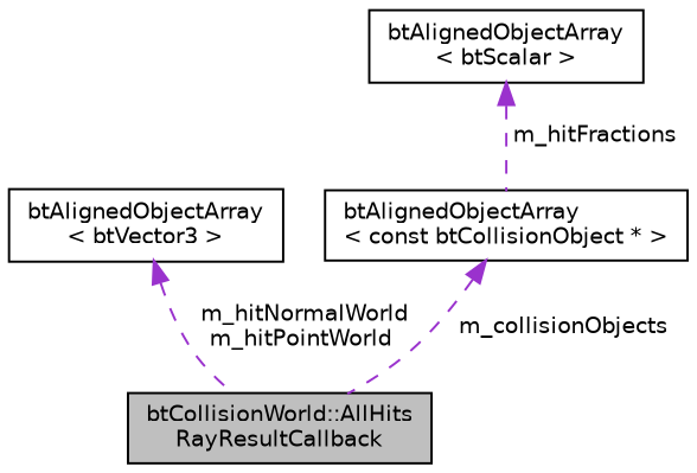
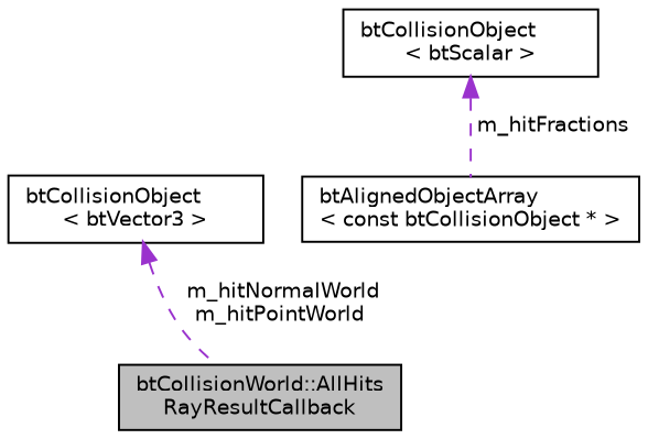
  digraph {
    rankdir=TB
    node [color=black fillcolor=white fontname=Helvetica fontsize=10 shape=record style=filled]
    edge [color=darkorchid3 dir=back fontname=Helvetica fontsize=10 labelfontname=Helvetica labelfontsize=10 style=dashed]
    n1 [fillcolor=grey75 fontcolor=black height=0.2 label="btCollisionWorld::AllHits\lRayResultCallback" width=0.4]
-   n2 [height=0.2 label="btAlignedObjectArray\l\< btVector3 \>" width=0.4]
-   n3 [height=0.2 label="btAlignedObjectArray\l\< btScalar \>" width=0.4]
+   n2 [height=0.2 label="btCollisionObject\l\< btVector3 \>" width=0.4]
+   n3 [height=0.2 label="btCollisionObject\l\< btScalar \>" width=0.4]
    n4 [height=0.2 label="btAlignedObjectArray\l\< const btCollisionObject * \>" width=0.4]
    n2 -> n1 [label=" m_hitNormalWorld\nm_hitPointWorld"]
    n3 -> n4 [label=" m_hitFractions"]
-   n4 -> n1 [label=" m_collisionObjects"]
  }
